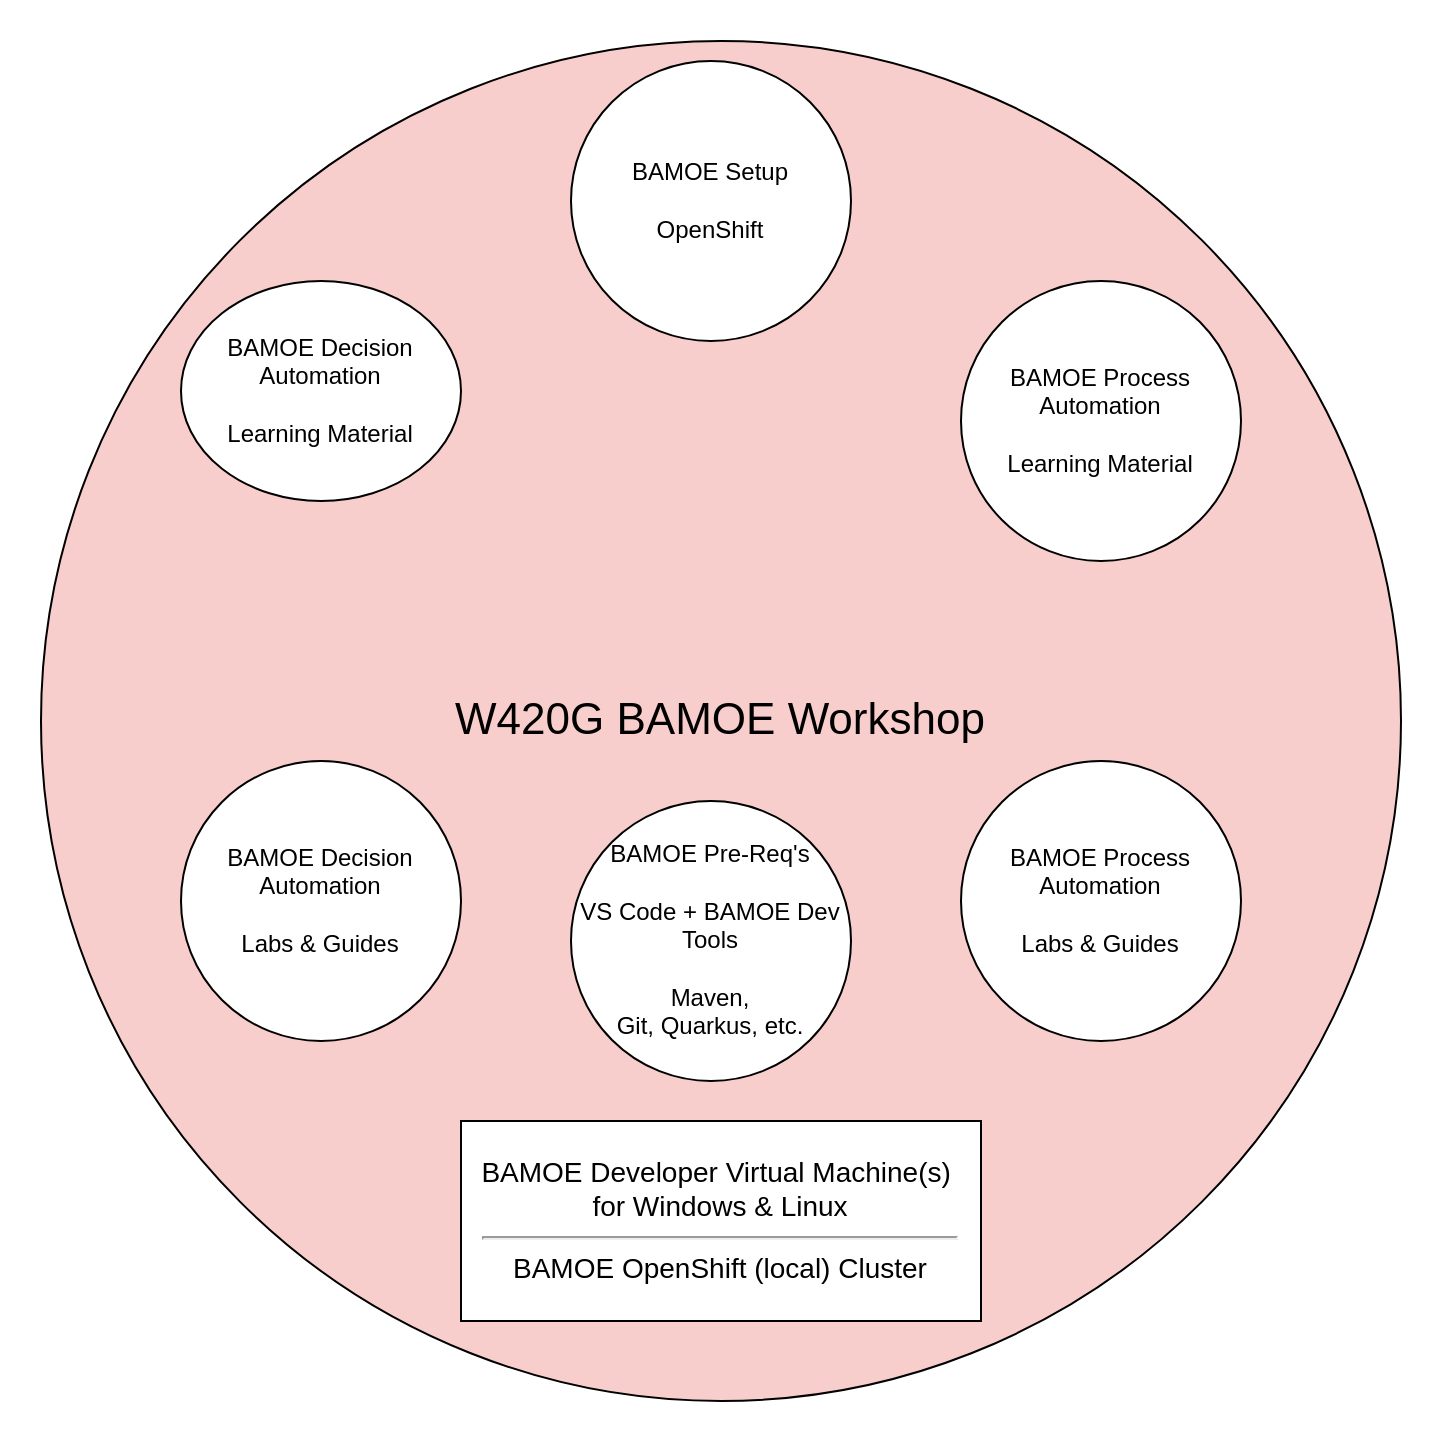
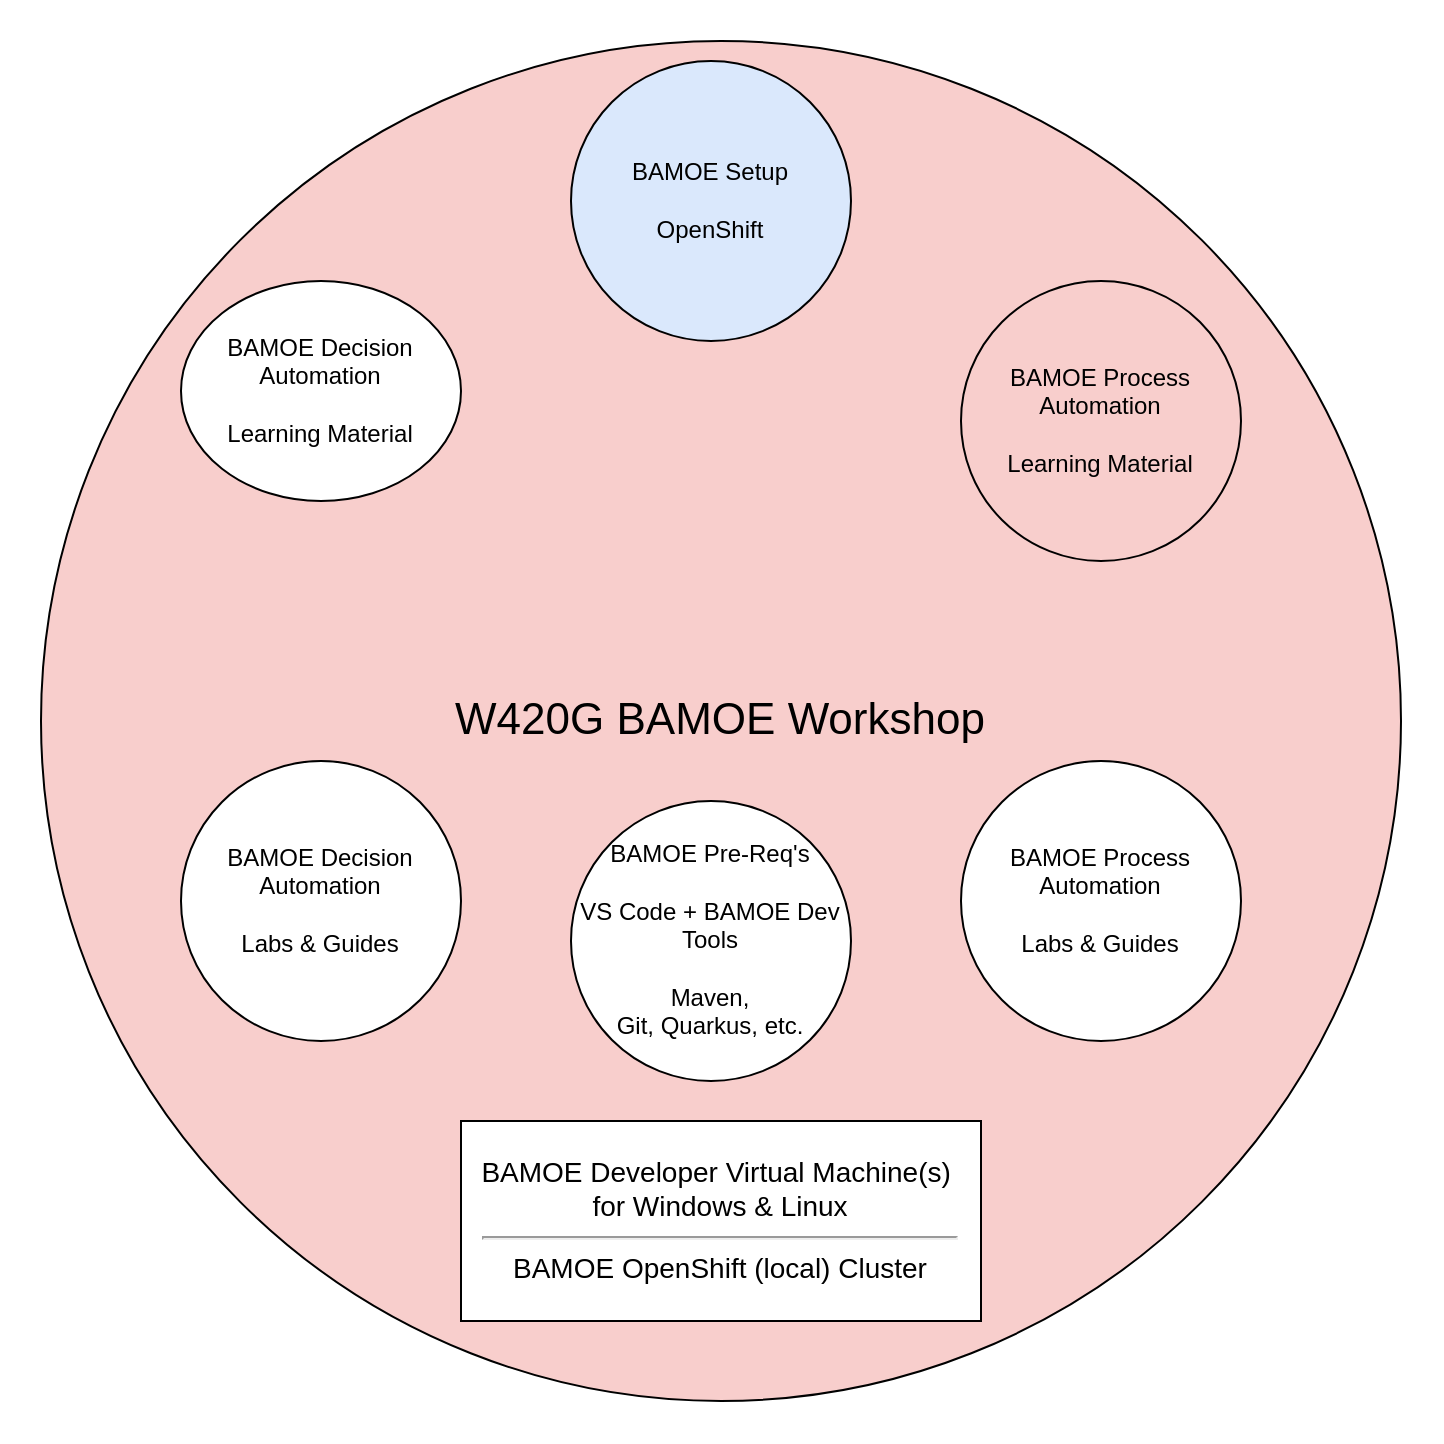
  <mxCell id="0" />
  <mxCell id="1" parent="0" />
  <mxCell id="2" value="&lt;font style=&quot;font-size: 22px;&quot;&gt;W420G BAMOE Workshop&lt;/font&gt;" style="ellipse;whiteSpace=wrap;html=1;aspect=fixed;fillColor=#f8cecc;" parent="1" vertex="1"><mxGeometry x="20" y="20" width="680" height="680" as="geometry" /></mxCell>
  <mxCell id="3" value="&lt;font style=&quot;font-size: 14px;&quot;&gt;BAMOE Developer Virtual Machine(s)&amp;nbsp;&lt;br&gt;for Windows &amp;amp; Linux&lt;br&gt;&lt;/font&gt;&lt;hr&gt;&lt;font style=&quot;font-size: 14px;&quot;&gt;BAMOE OpenShift (local) Cluster&lt;/font&gt;" style="rounded=0;whiteSpace=wrap;html=1;" parent="1" vertex="1"><mxGeometry x="230" y="560" width="260" height="100" as="geometry" /></mxCell>
- <mxCell id="4" value="BAMOE Process Automation &lt;br&gt;&lt;br&gt;Learning Material" style="ellipse;whiteSpace=wrap;html=1;aspect=fixed;" parent="1" vertex="1"><mxGeometry x="480" y="140" width="140" height="140" as="geometry" /></mxCell>
+ <mxCell id="4" value="BAMOE Process Automation &lt;br&gt;&lt;br&gt;Learning Material" style="ellipse;whiteSpace=wrap;html=1;aspect=fixed;fillColor=#f8cecc;" parent="1" vertex="1"><mxGeometry x="480" y="140" width="140" height="140" as="geometry" /></mxCell>
  <mxCell id="5" value="BAMOE Decision Automation &lt;br&gt;&lt;br&gt;Learning Material" style="ellipse;whiteSpace=wrap;html=1;aspect=fixed;" parent="1" vertex="1"><mxGeometry x="90" y="140" width="140" height="110" as="geometry" /></mxCell>
  <mxCell id="6" value="BAMOE Decision Automation &lt;br&gt;&lt;br&gt;Labs &amp;amp; Guides" style="ellipse;whiteSpace=wrap;html=1;aspect=fixed;" parent="1" vertex="1"><mxGeometry x="90" y="380" width="140" height="140" as="geometry" /></mxCell>
  <mxCell id="7" value="BAMOE Process Automation &lt;br&gt;&lt;br&gt;Labs &amp;amp; Guides" style="ellipse;whiteSpace=wrap;html=1;aspect=fixed;" parent="1" vertex="1"><mxGeometry x="480" y="380" width="140" height="140" as="geometry" /></mxCell>
- <mxCell id="8" value="BAMOE Setup&lt;br&gt;&lt;br&gt;OpenShift" style="ellipse;whiteSpace=wrap;html=1;aspect=fixed;" parent="1" vertex="1"><mxGeometry x="285" y="30" width="140" height="140" as="geometry" /></mxCell>
+ <mxCell id="8" value="BAMOE Setup&lt;br&gt;&lt;br&gt;OpenShift" style="ellipse;whiteSpace=wrap;html=1;aspect=fixed;fillColor=#dae8fc;" parent="1" vertex="1"><mxGeometry x="285" y="30" width="140" height="140" as="geometry" /></mxCell>
  <mxCell id="9" value="BAMOE Pre-Req's&lt;br&gt;&lt;br&gt;VS Code + BAMOE Dev Tools&lt;br&gt;&lt;br&gt;Maven,&lt;br&gt;Git, Quarkus, etc." style="ellipse;whiteSpace=wrap;html=1;aspect=fixed;" vertex="1" parent="1"><mxGeometry x="285" y="400" width="140" height="140" as="geometry" /></mxCell>
